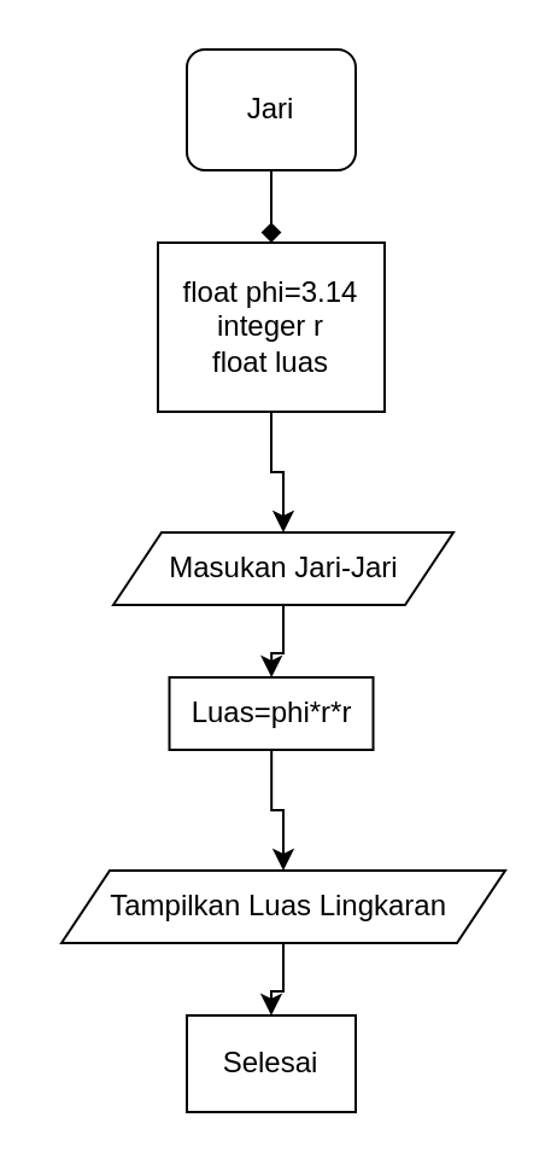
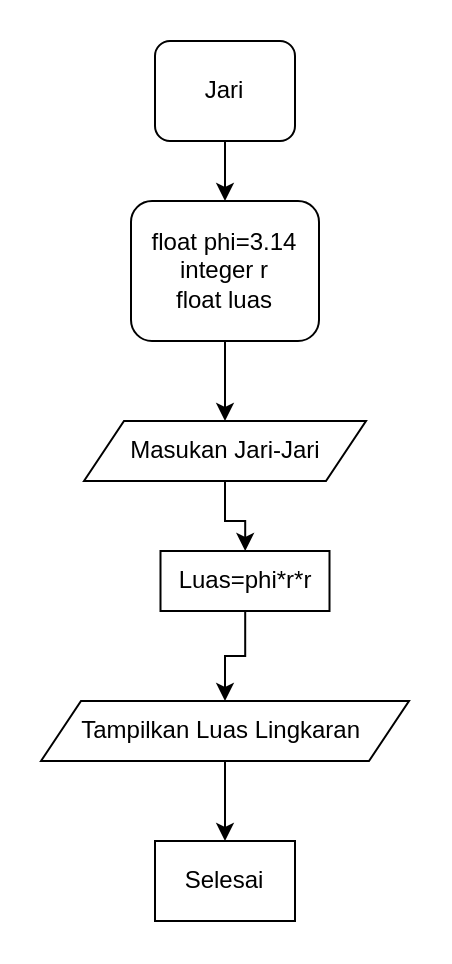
  <mxCell id="0" />
  <mxCell id="1" parent="0" />
  <mxCell id="2" value="" style="edgeStyle=orthogonalEdgeStyle;rounded=0;orthogonalLoop=1;jettySize=auto;html=1;" edge="1" parent="1" source="3" target="7"><mxGeometry relative="1" as="geometry" /></mxCell>
- <mxCell id="3" value="float phi=3.14&lt;br&gt;integer r&lt;br&gt;float luas" style="rounded=0;whiteSpace=wrap;html=1;" vertex="1" parent="1"><mxGeometry x="65" y="100" width="94" height="70" as="geometry" /></mxCell>
- <mxCell id="4" value="" style="edgeStyle=orthogonalEdgeStyle;rounded=0;orthogonalLoop=1;jettySize=auto;html=1;endArrow=diamond;" edge="1" parent="1" source="5" target="3"><mxGeometry relative="1" as="geometry" /></mxCell>
+ <mxCell id="3" value="float phi=3.14&lt;br&gt;integer r&lt;br&gt;float luas" style="whiteSpace=wrap;html=1;rounded=1;" vertex="1" parent="1"><mxGeometry x="65" y="100" width="94" height="70" as="geometry" /></mxCell>
+ <mxCell id="4" value="" style="edgeStyle=orthogonalEdgeStyle;rounded=0;orthogonalLoop=1;jettySize=auto;html=1;" edge="1" parent="1" source="5" target="3"><mxGeometry relative="1" as="geometry" /></mxCell>
  <mxCell id="5" value="Jari" style="rounded=1;whiteSpace=wrap;html=1;" vertex="1" parent="1"><mxGeometry x="77" y="20" width="70" height="50" as="geometry" /></mxCell>
  <mxCell id="6" value="" style="edgeStyle=orthogonalEdgeStyle;rounded=0;orthogonalLoop=1;jettySize=auto;html=1;" edge="1" parent="1" source="7" target="9"><mxGeometry relative="1" as="geometry" /></mxCell>
- <mxCell id="7" value="Masukan Jari-Jari" style="shape=parallelogram;perimeter=parallelogramPerimeter;whiteSpace=wrap;html=1;fixedSize=1;rounded=0;" vertex="1" parent="1"><mxGeometry x="46.5" y="220" width="141" height="30" as="geometry" /></mxCell>
+ <mxCell id="7" value="Masukan Jari-Jari" style="shape=parallelogram;perimeter=parallelogramPerimeter;whiteSpace=wrap;html=1;fixedSize=1;rounded=0;" vertex="1" parent="1"><mxGeometry x="41.5" y="210" width="141" height="30" as="geometry" /></mxCell>
  <mxCell id="8" value="" style="edgeStyle=orthogonalEdgeStyle;rounded=0;orthogonalLoop=1;jettySize=auto;html=1;" edge="1" parent="1" source="9" target="11"><mxGeometry relative="1" as="geometry" /></mxCell>
- <mxCell id="9" value="Luas=phi*r*r" style="whiteSpace=wrap;html=1;rounded=0;" vertex="1" parent="1"><mxGeometry x="69.75" y="280" width="84.5" height="30" as="geometry" /></mxCell>
+ <mxCell id="9" value="Luas=phi*r*r" style="whiteSpace=wrap;html=1;rounded=0;" vertex="1" parent="1"><mxGeometry x="79.75" y="275" width="84.5" height="30" as="geometry" /></mxCell>
  <mxCell id="10" value="" style="edgeStyle=orthogonalEdgeStyle;rounded=0;orthogonalLoop=1;jettySize=auto;html=1;" edge="1" parent="1" source="11" target="12"><mxGeometry relative="1" as="geometry" /></mxCell>
- <mxCell id="11" value="Tampilkan Luas Lingkaran&amp;nbsp;" style="shape=parallelogram;perimeter=parallelogramPerimeter;whiteSpace=wrap;html=1;fixedSize=1;rounded=0;" vertex="1" parent="1"><mxGeometry x="25" y="360" width="184" height="30" as="geometry" /></mxCell>
+ <mxCell id="11" value="Tampilkan Luas Lingkaran&amp;nbsp;" style="shape=parallelogram;perimeter=parallelogramPerimeter;whiteSpace=wrap;html=1;fixedSize=1;rounded=0;" vertex="1" parent="1"><mxGeometry x="20" y="350" width="184" height="30" as="geometry" /></mxCell>
  <mxCell id="12" value="Selesai" style="whiteSpace=wrap;html=1;rounded=0;" vertex="1" parent="1"><mxGeometry x="77" y="420" width="70" height="40" as="geometry" /></mxCell>
